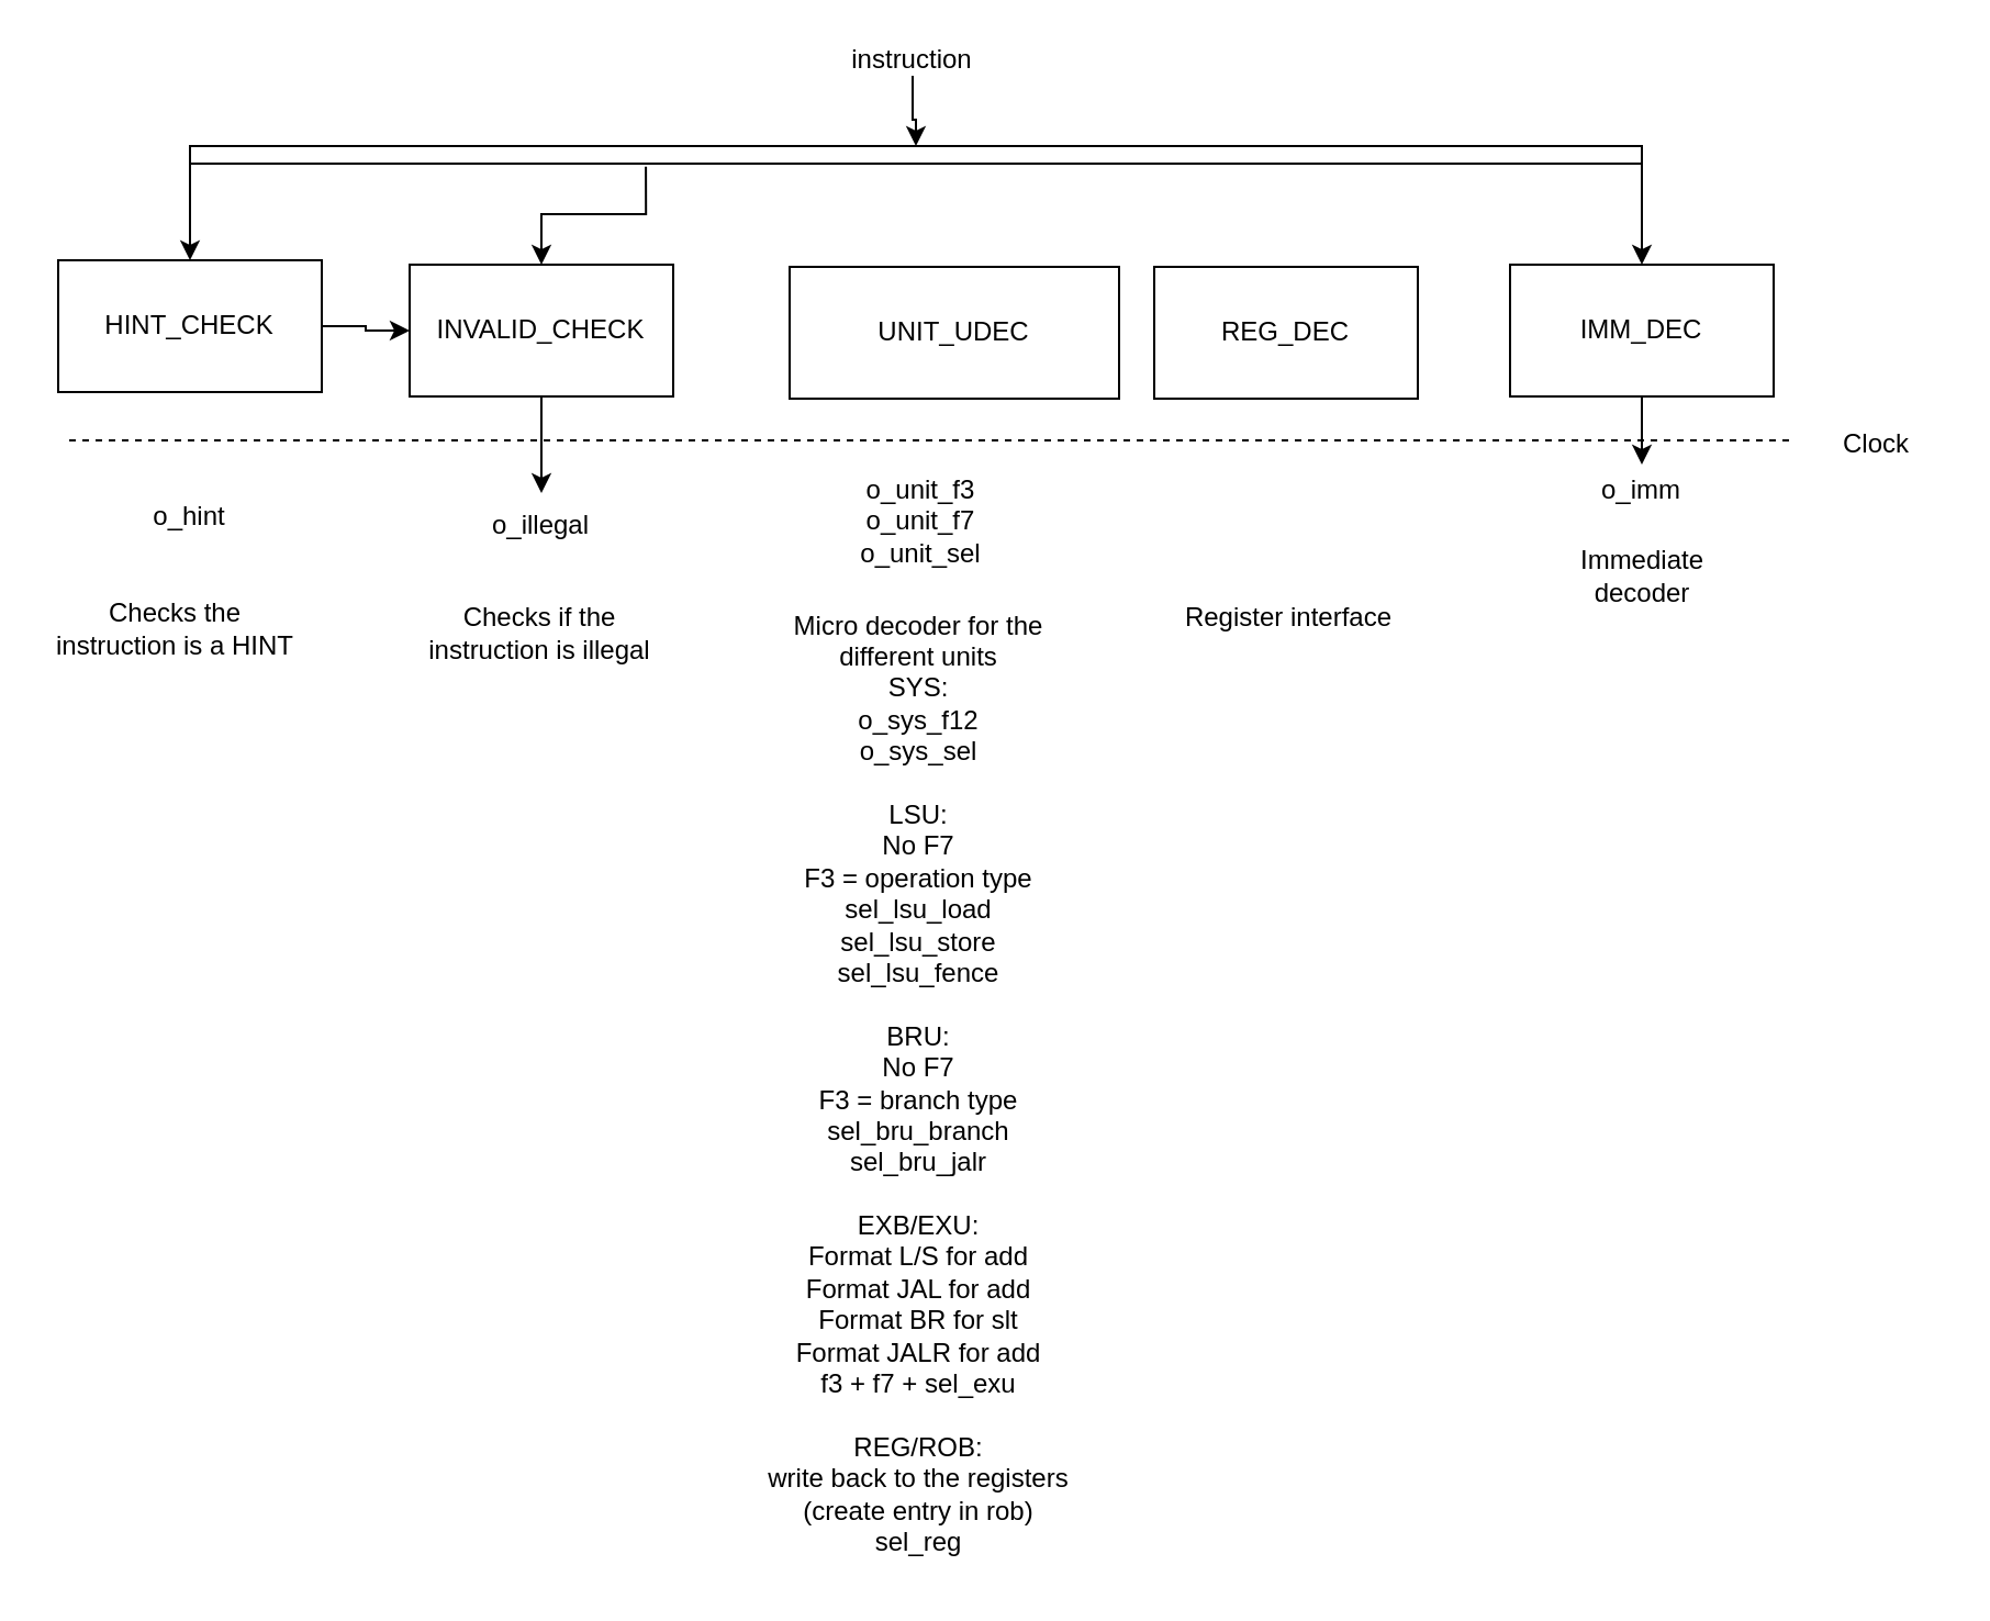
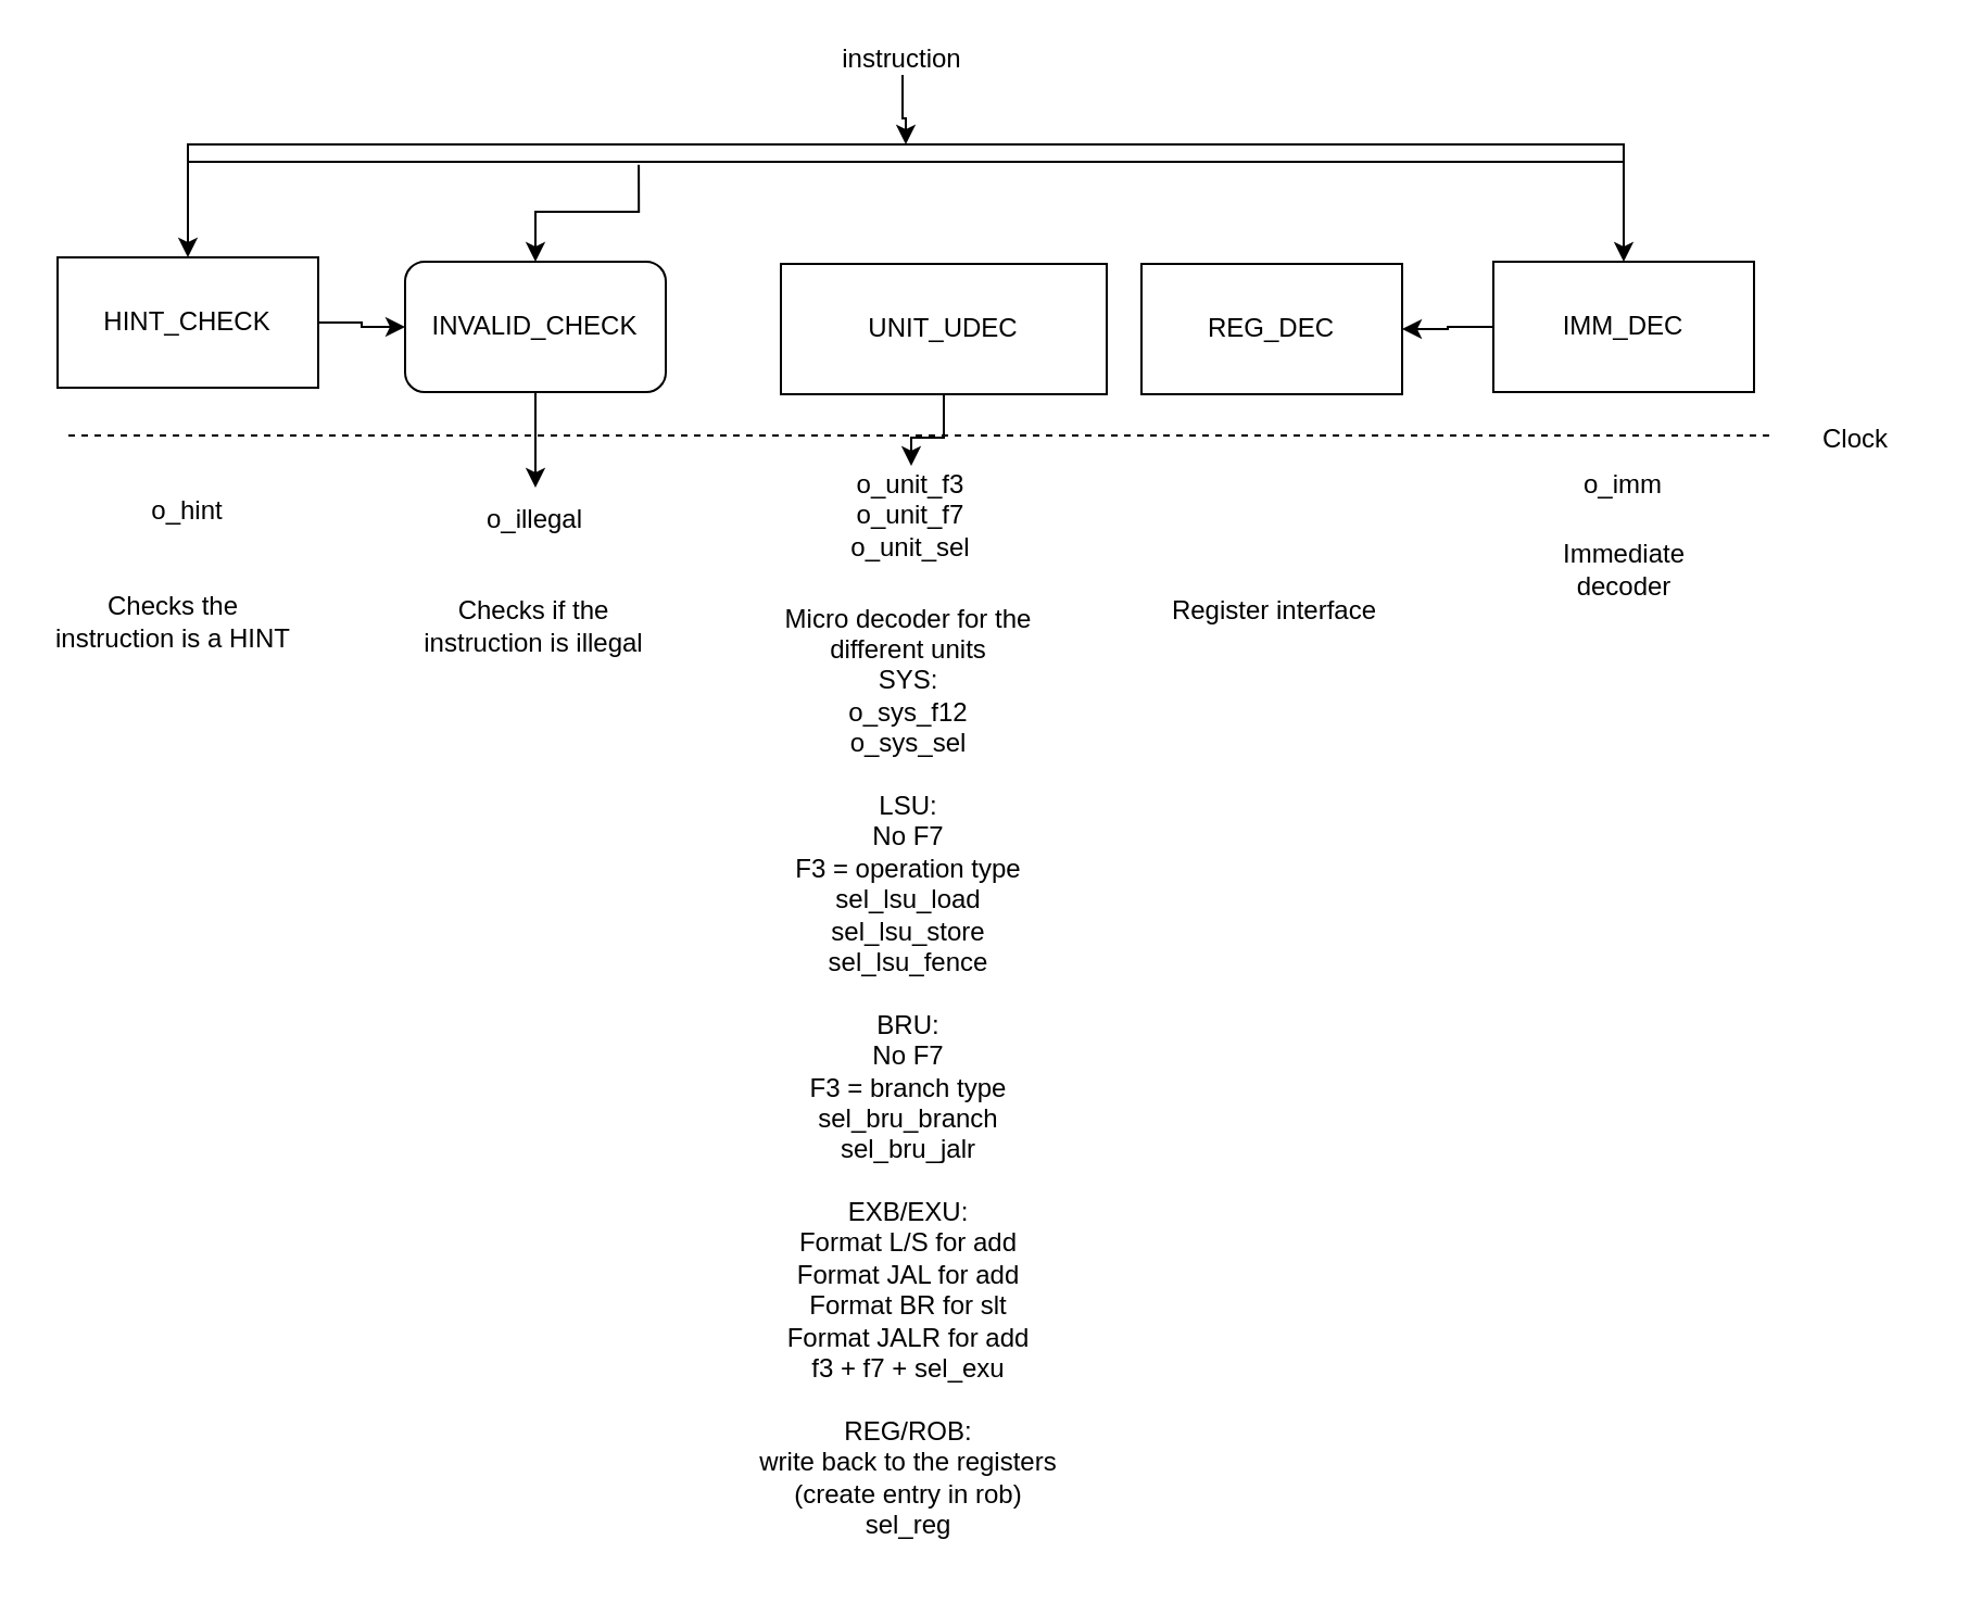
  <mxCell id="0" />
  <mxCell id="1" parent="0" />
  <mxCell id="2" style="edgeStyle=orthogonalEdgeStyle;rounded=0;orthogonalLoop=1;jettySize=auto;html=1;" edge="1" parent="1" source="3" target="6"><mxGeometry relative="1" as="geometry" /></mxCell>
- <mxCell id="3" value="INVALID_CHECK" style="rounded=0;whiteSpace=wrap;html=1;" vertex="1" parent="1"><mxGeometry x="186" y="120" width="120" height="60" as="geometry" /></mxCell>
+ <mxCell id="3" value="INVALID_CHECK" style="whiteSpace=wrap;html=1;rounded=1;" vertex="1" parent="1"><mxGeometry x="186" y="120" width="120" height="60" as="geometry" /></mxCell>
+ <mxCell id="4" style="edgeStyle=orthogonalEdgeStyle;rounded=0;orthogonalLoop=1;jettySize=auto;html=1;entryX=0.5;entryY=0;entryDx=0;entryDy=0;" edge="1" parent="1" source="5" target="10"><mxGeometry relative="1" as="geometry" /></mxCell>
  <mxCell id="5" value="UNIT_UDEC" style="rounded=0;whiteSpace=wrap;html=1;" vertex="1" parent="1"><mxGeometry x="359" y="121" width="150" height="60" as="geometry" /></mxCell>
  <mxCell id="6" value="o_illegal" style="text;html=1;align=center;verticalAlign=middle;whiteSpace=wrap;rounded=0;" vertex="1" parent="1"><mxGeometry x="216" y="224" width="60" height="30" as="geometry" /></mxCell>
  <mxCell id="7" style="edgeStyle=orthogonalEdgeStyle;rounded=0;orthogonalLoop=1;jettySize=auto;html=1;" edge="1" parent="1" source="8" target="3"><mxGeometry relative="1" as="geometry" /></mxCell>
  <mxCell id="8" value="HINT_CHECK" style="rounded=0;whiteSpace=wrap;html=1;" vertex="1" parent="1"><mxGeometry x="26" y="118" width="120" height="60" as="geometry" /></mxCell>
  <mxCell id="9" value="o_hint" style="text;html=1;align=center;verticalAlign=middle;whiteSpace=wrap;rounded=0;" vertex="1" parent="1"><mxGeometry x="56" y="220" width="60" height="30" as="geometry" /></mxCell>
  <mxCell id="10" value="o_unit_f3&lt;div&gt;o_unit_f7&lt;/div&gt;&lt;div&gt;o_unit_sel&lt;/div&gt;" style="text;html=1;align=center;verticalAlign=middle;whiteSpace=wrap;rounded=0;" vertex="1" parent="1"><mxGeometry x="389" y="214" width="60" height="45" as="geometry" /></mxCell>
  <mxCell id="11" value="REG_DEC" style="rounded=0;whiteSpace=wrap;html=1;" vertex="1" parent="1"><mxGeometry x="525" y="121" width="120" height="60" as="geometry" /></mxCell>
  <mxCell id="12" value="Checks the instruction is a HINT" style="text;html=1;align=center;verticalAlign=middle;whiteSpace=wrap;rounded=0;" vertex="1" parent="1"><mxGeometry x="20" y="271" width="119" height="30" as="geometry" /></mxCell>
  <mxCell id="13" value="Checks if the instruction is illegal" style="text;html=1;align=center;verticalAlign=middle;whiteSpace=wrap;rounded=0;" vertex="1" parent="1"><mxGeometry x="186" y="273" width="119" height="30" as="geometry" /></mxCell>
  <mxCell id="14" style="edgeStyle=orthogonalEdgeStyle;rounded=0;orthogonalLoop=1;jettySize=auto;html=1;entryX=0.5;entryY=0;entryDx=0;entryDy=0;" edge="1" parent="1" source="15" target="20"><mxGeometry relative="1" as="geometry" /></mxCell>
  <mxCell id="15" value="instruction" style="text;html=1;align=center;verticalAlign=middle;whiteSpace=wrap;rounded=0;" vertex="1" parent="1"><mxGeometry x="385" y="20" width="60" height="14" as="geometry" /></mxCell>
  <mxCell id="16" value="" style="endArrow=none;dashed=1;html=1;rounded=0;" edge="1" parent="1"><mxGeometry width="50" height="50" relative="1" as="geometry"><mxPoint x="31" y="200" as="sourcePoint" /><mxPoint x="815" y="200" as="targetPoint" /></mxGeometry></mxCell>
  <mxCell id="17" style="edgeStyle=orthogonalEdgeStyle;rounded=0;orthogonalLoop=1;jettySize=auto;html=1;exitX=0;exitY=1;exitDx=0;exitDy=0;entryX=0.5;entryY=0;entryDx=0;entryDy=0;" edge="1" parent="1" source="20" target="8"><mxGeometry relative="1" as="geometry" /></mxCell>
  <mxCell id="18" style="edgeStyle=orthogonalEdgeStyle;rounded=0;orthogonalLoop=1;jettySize=auto;html=1;exitX=0.314;exitY=1.168;exitDx=0;exitDy=0;entryX=0.5;entryY=0;entryDx=0;entryDy=0;exitPerimeter=0;" edge="1" parent="1" source="20" target="3"><mxGeometry relative="1" as="geometry" /></mxCell>
  <mxCell id="19" style="edgeStyle=orthogonalEdgeStyle;rounded=0;orthogonalLoop=1;jettySize=auto;html=1;exitX=1;exitY=1;exitDx=0;exitDy=0;entryX=0.5;entryY=0;entryDx=0;entryDy=0;" edge="1" parent="1" source="20" target="24"><mxGeometry relative="1" as="geometry" /></mxCell>
  <mxCell id="20" value="" style="rounded=0;whiteSpace=wrap;html=1;" vertex="1" parent="1"><mxGeometry x="86" y="66" width="661" height="8" as="geometry" /></mxCell>
  <mxCell id="21" value="&lt;div style=&quot;&quot;&gt;Register interface&lt;/div&gt;" style="text;html=1;align=center;verticalAlign=middle;whiteSpace=wrap;rounded=0;" vertex="1" parent="1"><mxGeometry x="531" y="267" width="111" height="28" as="geometry" /></mxCell>
  <mxCell id="22" value="&lt;div style=&quot;&quot;&gt;&lt;span style=&quot;background-color: transparent; color: light-dark(rgb(0, 0, 0), rgb(255, 255, 255));&quot;&gt;Micro decoder for the different units&lt;/span&gt;&lt;/div&gt;&lt;div&gt;SYS:&lt;/div&gt;&lt;div&gt;o_sys_f12&lt;/div&gt;&lt;div&gt;&lt;span style=&quot;background-color: transparent; color: light-dark(rgb(0, 0, 0), rgb(255, 255, 255));&quot;&gt;o_sys_sel&lt;/span&gt;&lt;br&gt;&lt;/div&gt;&lt;div&gt;&lt;br&gt;&lt;/div&gt;&lt;div&gt;LSU:&lt;/div&gt;&lt;div&gt;No F7&lt;/div&gt;&lt;div&gt;F3 = operation type&lt;/div&gt;&lt;div&gt;sel_lsu_load&lt;/div&gt;&lt;div&gt;sel_lsu_store&lt;/div&gt;&lt;div&gt;sel_lsu_fence&lt;/div&gt;&lt;div&gt;&lt;br&gt;&lt;/div&gt;&lt;div&gt;BRU:&lt;/div&gt;&lt;div&gt;No F7&lt;/div&gt;&lt;div&gt;F3 = branch type&lt;/div&gt;&lt;div&gt;sel_bru_branch&lt;/div&gt;&lt;div&gt;sel_bru_jalr&lt;/div&gt;&lt;div&gt;&lt;br&gt;&lt;/div&gt;&lt;div&gt;EXB/EXU:&lt;/div&gt;&lt;div&gt;Format L/S for add&lt;/div&gt;&lt;div&gt;Format JAL for add&lt;/div&gt;&lt;div&gt;Format BR for slt&lt;/div&gt;&lt;div&gt;Format JALR for add&lt;/div&gt;&lt;div&gt;f3 + f7 + sel_exu&lt;/div&gt;&lt;div&gt;&lt;br&gt;&lt;/div&gt;&lt;div&gt;REG/ROB:&lt;/div&gt;&lt;div&gt;write back to the registers (create entry in rob)&lt;/div&gt;&lt;div&gt;sel_reg&lt;/div&gt;" style="text;html=1;align=center;verticalAlign=middle;whiteSpace=wrap;rounded=0;" vertex="1" parent="1"><mxGeometry x="346" y="270" width="144" height="446" as="geometry" /></mxCell>
- <mxCell id="23" style="edgeStyle=orthogonalEdgeStyle;rounded=0;orthogonalLoop=1;jettySize=auto;html=1;entryX=0.5;entryY=0;entryDx=0;entryDy=0;" edge="1" parent="1" source="24" target="25"><mxGeometry relative="1" as="geometry" /></mxCell>
+ <mxCell id="23" style="edgeStyle=orthogonalEdgeStyle;rounded=0;orthogonalLoop=1;jettySize=auto;html=1;" edge="1" parent="1" source="24" target="11"><mxGeometry relative="1" as="geometry" /></mxCell>
  <mxCell id="24" value="IMM_DEC" style="rounded=0;whiteSpace=wrap;html=1;" vertex="1" parent="1"><mxGeometry x="687" y="120" width="120" height="60" as="geometry" /></mxCell>
  <mxCell id="25" value="o_imm" style="text;html=1;align=center;verticalAlign=middle;whiteSpace=wrap;rounded=0;" vertex="1" parent="1"><mxGeometry x="717" y="211" width="60" height="24" as="geometry" /></mxCell>
  <mxCell id="26" value="&lt;div style=&quot;&quot;&gt;Immediate decoder&lt;/div&gt;" style="text;html=1;align=center;verticalAlign=middle;whiteSpace=wrap;rounded=0;" vertex="1" parent="1"><mxGeometry x="710.5" y="244" width="73" height="35" as="geometry" /></mxCell>
  <mxCell id="27" value="Clock" style="text;html=1;align=center;verticalAlign=middle;whiteSpace=wrap;rounded=0;" vertex="1" parent="1"><mxGeometry x="824" y="187" width="60" height="29" as="geometry" /></mxCell>
